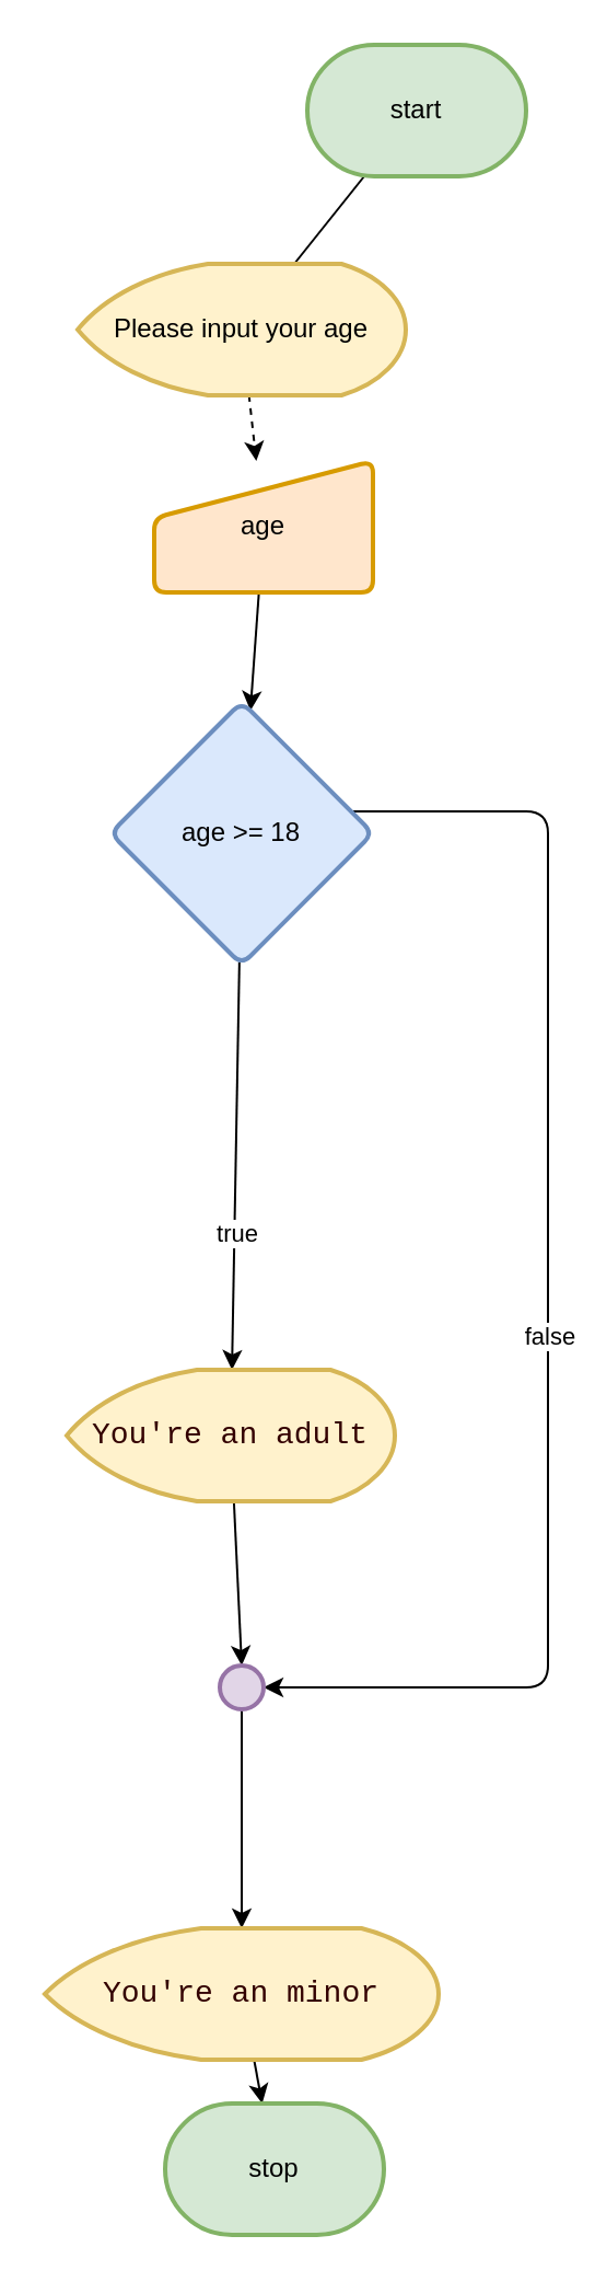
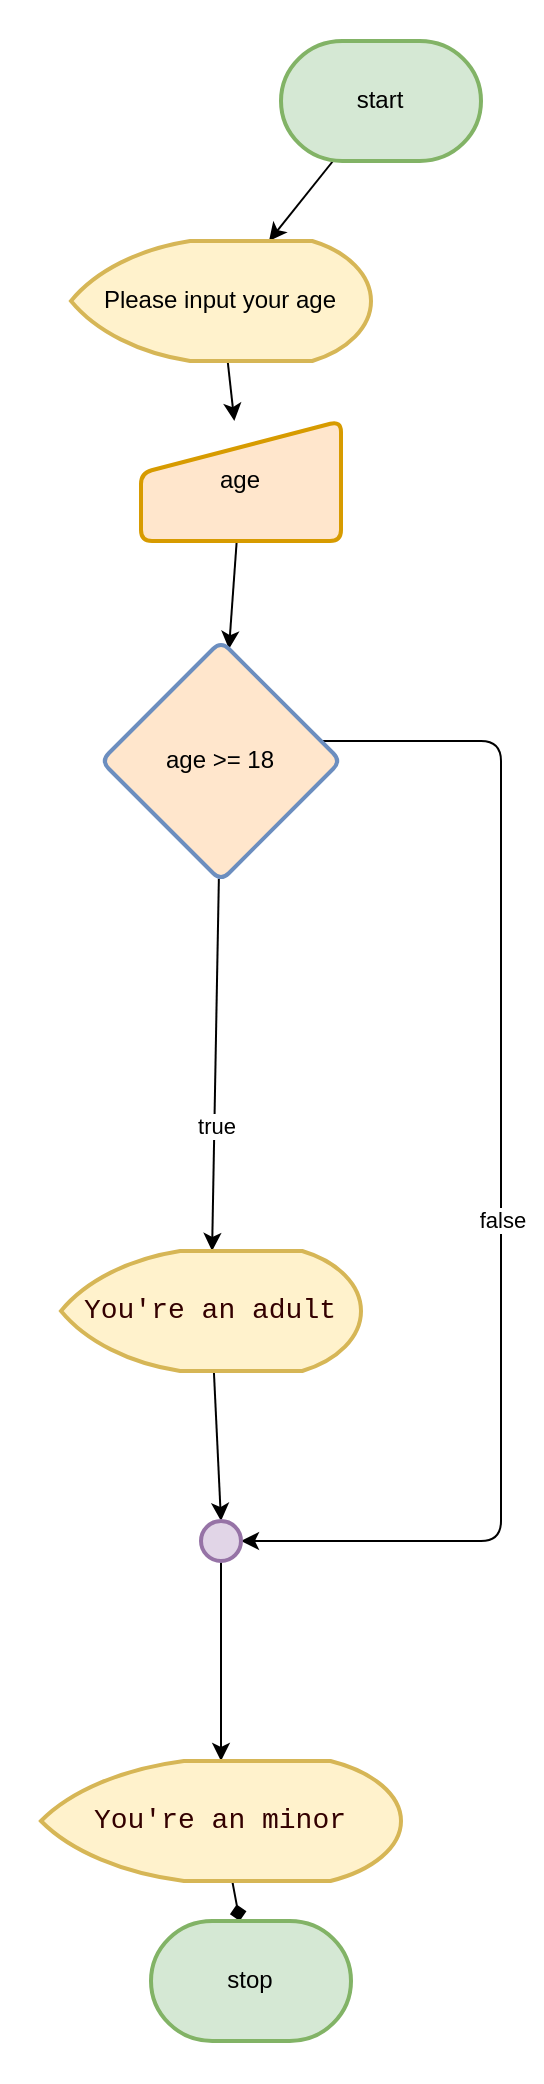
  <mxCell id="0" />
  <mxCell id="1" parent="0" />
- <mxCell id="2" value="" style="edgeStyle=none;html=1;endArrow=none;" edge="1" parent="1" source="3" target="5"><mxGeometry relative="1" as="geometry" /></mxCell>
+ <mxCell id="2" value="" style="edgeStyle=none;html=1;" edge="1" parent="1" source="3" target="5"><mxGeometry relative="1" as="geometry" /></mxCell>
  <mxCell id="3" value="start" style="strokeWidth=2;html=1;shape=mxgraph.flowchart.terminator;whiteSpace=wrap;fillColor=#d5e8d4;strokeColor=#82b366;" vertex="1" parent="1"><mxGeometry x="140" y="20" width="100" height="60" as="geometry" /></mxCell>
- <mxCell id="4" value="" style="edgeStyle=none;html=1;dashed=1;" edge="1" parent="1" source="5" target="7"><mxGeometry relative="1" as="geometry" /></mxCell>
+ <mxCell id="4" value="" style="edgeStyle=none;html=1;" edge="1" parent="1" source="5" target="7"><mxGeometry relative="1" as="geometry" /></mxCell>
  <mxCell id="5" value="Please input your age" style="strokeWidth=2;html=1;shape=mxgraph.flowchart.display;whiteSpace=wrap;fillColor=#fff2cc;strokeColor=#d6b656;" vertex="1" parent="1"><mxGeometry x="35" y="120" width="150" height="60" as="geometry" /></mxCell>
  <mxCell id="6" value="" style="edgeStyle=none;html=1;" edge="1" parent="1" source="7" target="12"><mxGeometry relative="1" as="geometry" /></mxCell>
  <mxCell id="7" value="age" style="html=1;strokeWidth=2;shape=manualInput;whiteSpace=wrap;rounded=1;size=26;arcSize=11;fillColor=#ffe6cc;strokeColor=#d79b00;" vertex="1" parent="1"><mxGeometry x="70" y="210" width="100" height="60" as="geometry" /></mxCell>
  <mxCell id="8" style="edgeStyle=none;html=1;" edge="1" parent="1"><mxGeometry relative="1" as="geometry"><mxPoint x="120" y="770" as="targetPoint" /><mxPoint x="150" y="370" as="sourcePoint" /><Array as="points"><mxPoint x="250" y="370" /><mxPoint x="250" y="770" /></Array></mxGeometry></mxCell>
  <mxCell id="9" value="false" style="edgeLabel;html=1;align=center;verticalAlign=middle;resizable=0;points=[];" vertex="1" connectable="0" parent="8"><mxGeometry x="0.075" relative="1" as="geometry"><mxPoint as="offset" /></mxGeometry></mxCell>
  <mxCell id="10" style="edgeStyle=none;html=1;" edge="1" parent="1" source="12" target="14"><mxGeometry relative="1" as="geometry" /></mxCell>
  <mxCell id="11" value="true" style="edgeLabel;html=1;align=center;verticalAlign=middle;resizable=0;points=[];" vertex="1" connectable="0" parent="10"><mxGeometry x="0.331" y="1" relative="1" as="geometry"><mxPoint as="offset" /></mxGeometry></mxCell>
- <mxCell id="12" value="age &amp;gt;= 18" style="rhombus;whiteSpace=wrap;html=1;strokeWidth=2;rounded=1;arcSize=11;fillColor=#dae8fc;strokeColor=#6c8ebf;" vertex="1" parent="1"><mxGeometry x="50" y="320" width="120" height="120" as="geometry" /></mxCell>
+ <mxCell id="12" value="age &amp;gt;= 18" style="rhombus;whiteSpace=wrap;html=1;strokeWidth=2;rounded=1;arcSize=11;fillColor=#ffe6cc;strokeColor=#6c8ebf;" vertex="1" parent="1"><mxGeometry x="50" y="320" width="120" height="120" as="geometry" /></mxCell>
  <mxCell id="13" style="edgeStyle=none;html=1;entryX=0.5;entryY=0;entryDx=0;entryDy=0;entryPerimeter=0;" edge="1" parent="1" source="14" target="16"><mxGeometry relative="1" as="geometry"><mxPoint x="110" y="740" as="targetPoint" /></mxGeometry></mxCell>
  <mxCell id="14" value="&lt;div style=&quot;font-family: Consolas, &amp;quot;Courier New&amp;quot;, monospace; font-size: 14px; line-height: 19px; white-space: pre;&quot;&gt;&lt;span&gt;&lt;font style=&quot;color: rgb(51, 0, 0);&quot;&gt;You're an adult&lt;/font&gt;&lt;/span&gt;&lt;/div&gt;" style="strokeWidth=2;html=1;shape=mxgraph.flowchart.display;whiteSpace=wrap;fillColor=#fff2cc;strokeColor=#d6b656;" vertex="1" parent="1"><mxGeometry x="30" y="625" width="150" height="60" as="geometry" /></mxCell>
  <mxCell id="15" style="edgeStyle=none;html=1;" edge="1" parent="1" source="16"><mxGeometry relative="1" as="geometry"><mxPoint x="110" y="880" as="targetPoint" /></mxGeometry></mxCell>
  <mxCell id="16" value="" style="strokeWidth=2;html=1;shape=mxgraph.flowchart.start_2;whiteSpace=wrap;fillColor=#e1d5e7;strokeColor=#9673a6;" vertex="1" parent="1"><mxGeometry x="100" y="760" width="20" height="20" as="geometry" /></mxCell>
- <mxCell id="17" style="edgeStyle=none;html=1;" edge="1" parent="1" source="18" target="19"><mxGeometry relative="1" as="geometry" /></mxCell>
+ <mxCell id="17" style="edgeStyle=none;html=1;endArrow=diamond;" edge="1" parent="1" source="18" target="19"><mxGeometry relative="1" as="geometry" /></mxCell>
  <mxCell id="18" value="&lt;span style=&quot;color: rgb(51, 0, 0); font-family: Consolas, &amp;quot;Courier New&amp;quot;, monospace; font-size: 14px; white-space: pre;&quot;&gt;You're an minor&lt;/span&gt;" style="strokeWidth=2;html=1;shape=mxgraph.flowchart.display;whiteSpace=wrap;fillColor=#fff2cc;strokeColor=#d6b656;" vertex="1" parent="1"><mxGeometry x="20" y="880" width="180" height="60" as="geometry" /></mxCell>
  <mxCell id="19" value="stop" style="strokeWidth=2;html=1;shape=mxgraph.flowchart.terminator;whiteSpace=wrap;fillColor=#d5e8d4;strokeColor=#82b366;" vertex="1" parent="1"><mxGeometry x="75" y="960" width="100" height="60" as="geometry" /></mxCell>
